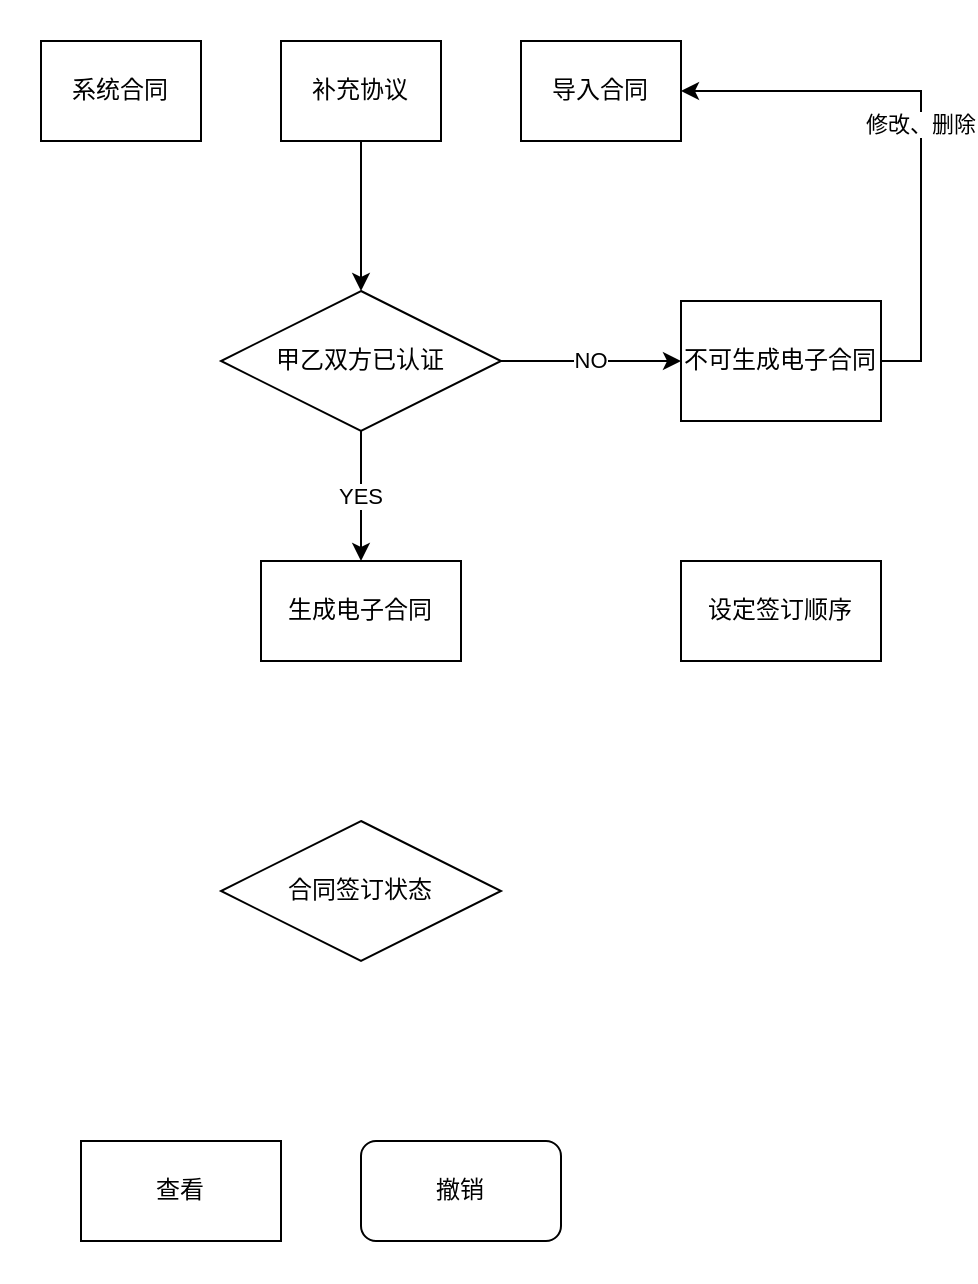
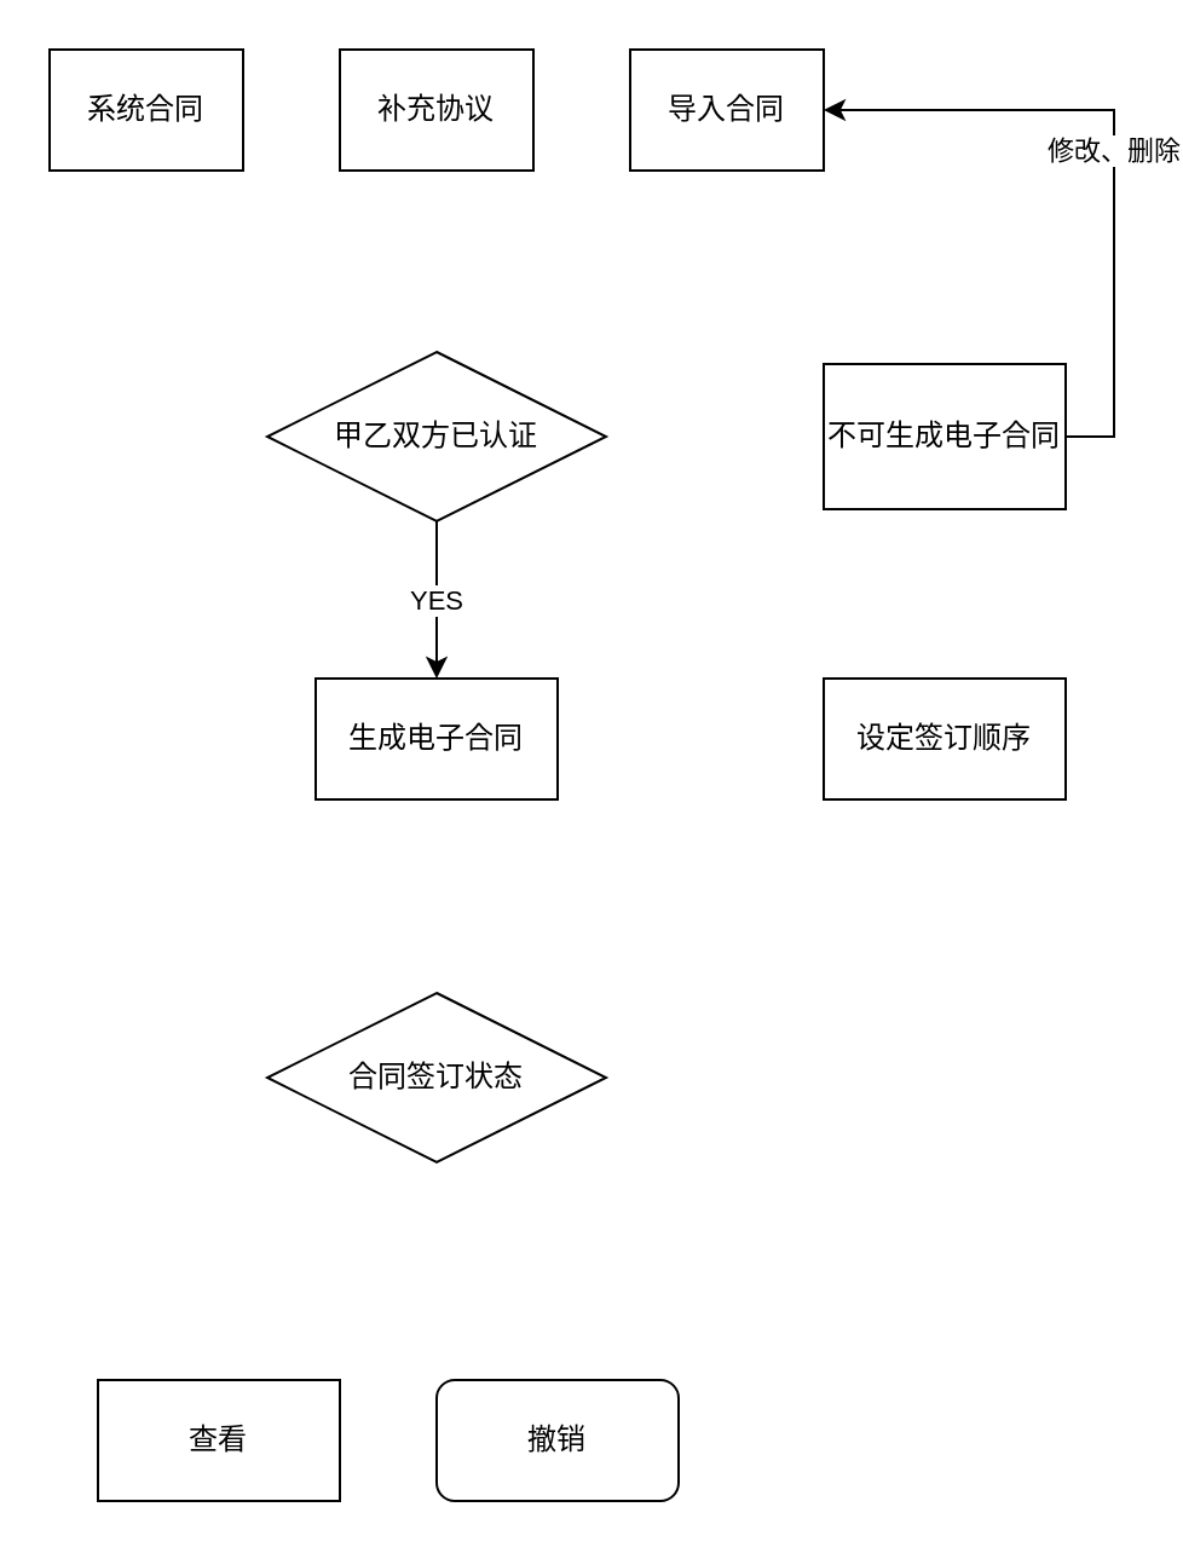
  <mxCell id="0" />
  <mxCell id="1" parent="0" />
  <mxCell id="2" value="系统合同" style="rounded=0;whiteSpace=wrap;html=1;" vertex="1" parent="1"><mxGeometry x="20" y="20" width="80" height="50" as="geometry" /></mxCell>
- <mxCell id="3" style="edgeStyle=orthogonalEdgeStyle;rounded=0;orthogonalLoop=1;jettySize=auto;html=1;exitX=0.5;exitY=1;exitDx=0;exitDy=0;entryX=0.5;entryY=0;entryDx=0;entryDy=0;" edge="1" parent="1" source="4" target="8"><mxGeometry relative="1" as="geometry" /></mxCell>
  <mxCell id="4" value="补充协议" style="rounded=0;whiteSpace=wrap;html=1;" vertex="1" parent="1"><mxGeometry x="140" y="20" width="80" height="50" as="geometry" /></mxCell>
  <mxCell id="5" value="导入合同" style="rounded=0;whiteSpace=wrap;html=1;" vertex="1" parent="1"><mxGeometry x="260" y="20" width="80" height="50" as="geometry" /></mxCell>
- <mxCell id="6" value="NO" style="edgeStyle=orthogonalEdgeStyle;rounded=0;orthogonalLoop=1;jettySize=auto;html=1;exitX=1;exitY=0.5;exitDx=0;exitDy=0;entryX=0;entryY=0.5;entryDx=0;entryDy=0;" edge="1" parent="1" source="8" target="11"><mxGeometry relative="1" as="geometry" /></mxCell>
  <mxCell id="7" value="YES" style="edgeStyle=orthogonalEdgeStyle;rounded=0;orthogonalLoop=1;jettySize=auto;html=1;exitX=0.5;exitY=1;exitDx=0;exitDy=0;entryX=0.5;entryY=0;entryDx=0;entryDy=0;" edge="1" parent="1" source="8" target="9"><mxGeometry relative="1" as="geometry" /></mxCell>
  <mxCell id="8" value="甲乙双方已认证" style="rhombus;whiteSpace=wrap;html=1;" vertex="1" parent="1"><mxGeometry x="110" y="145" width="140" height="70" as="geometry" /></mxCell>
  <mxCell id="9" value="生成电子合同" style="rounded=0;whiteSpace=wrap;html=1;" vertex="1" parent="1"><mxGeometry x="130" y="280" width="100" height="50" as="geometry" /></mxCell>
  <mxCell id="10" value="修改、删除" style="edgeStyle=orthogonalEdgeStyle;rounded=0;orthogonalLoop=1;jettySize=auto;html=1;exitX=1;exitY=0.5;exitDx=0;exitDy=0;entryX=1;entryY=0.5;entryDx=0;entryDy=0;" edge="1" parent="1" source="11" target="5"><mxGeometry relative="1" as="geometry" /></mxCell>
  <mxCell id="11" value="不可生成电子合同" style="rounded=0;whiteSpace=wrap;html=1;" vertex="1" parent="1"><mxGeometry x="340" y="150" width="100" height="60" as="geometry" /></mxCell>
  <mxCell id="12" value="撤销" style="whiteSpace=wrap;html=1;rounded=1;" vertex="1" parent="1"><mxGeometry x="180" y="570" width="100" height="50" as="geometry" /></mxCell>
  <mxCell id="13" value="合同签订状态" style="rhombus;whiteSpace=wrap;html=1;" vertex="1" parent="1"><mxGeometry x="110" y="410" width="140" height="70" as="geometry" /></mxCell>
  <mxCell id="14" value="查看" style="rounded=0;whiteSpace=wrap;html=1;" vertex="1" parent="1"><mxGeometry x="40" y="570" width="100" height="50" as="geometry" /></mxCell>
  <mxCell id="15" value="设定签订顺序" style="rounded=0;whiteSpace=wrap;html=1;" vertex="1" parent="1"><mxGeometry x="340" y="280" width="100" height="50" as="geometry" /></mxCell>
